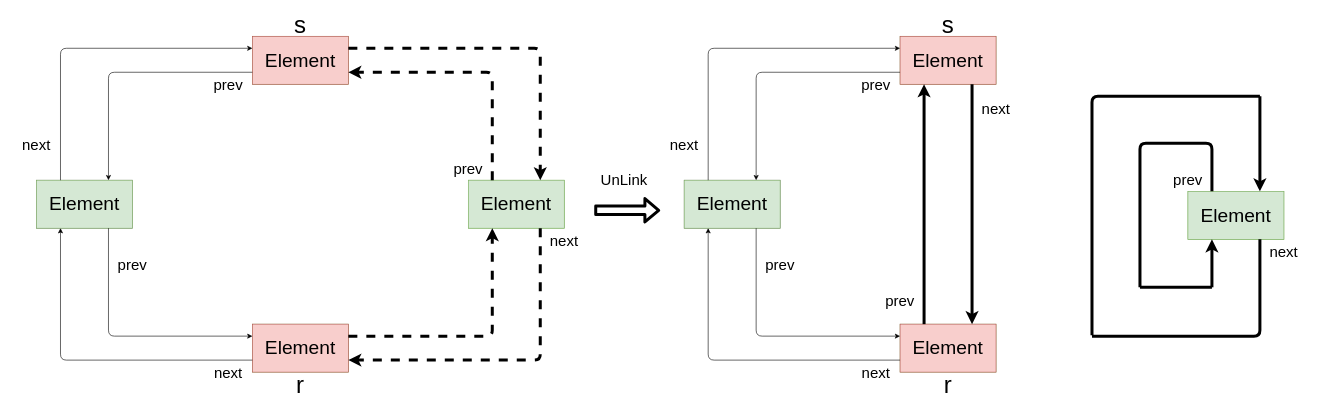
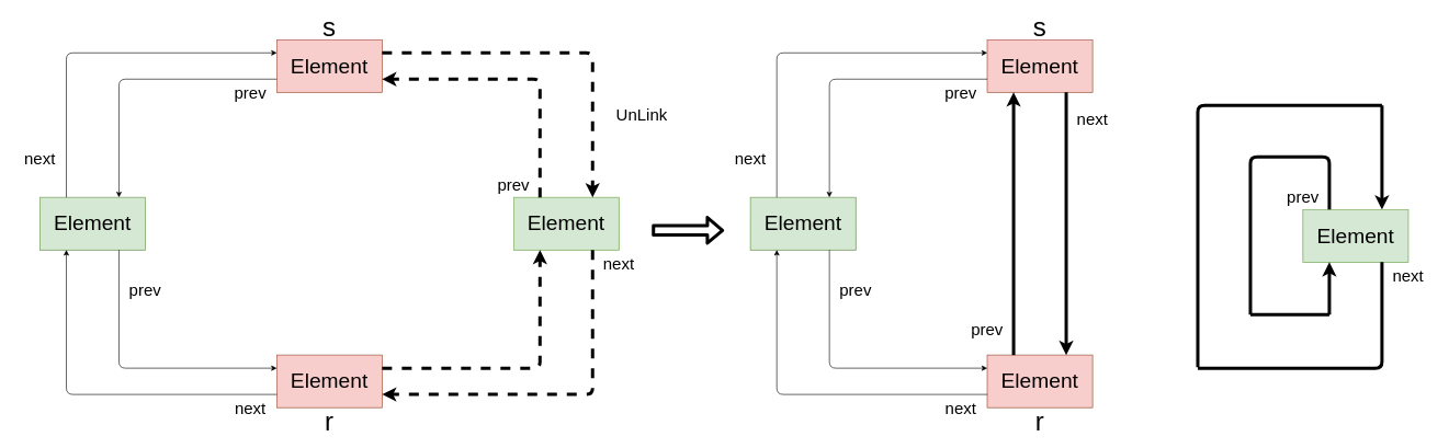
  <mxCell id="0" />
  <mxCell id="1" parent="0" />
  <mxCell id="2" value="" style="rounded=0;whiteSpace=wrap;html=1;fillColor=#f5f5f5;gradientColor=#b3b3b3;strokeColor=#666666;" vertex="1" parent="1"><mxGeometry x="60" y="300" width="160" height="80" as="geometry" /></mxCell>
  <mxCell id="3" value="&lt;font style=&quot;font-size: 32px&quot;&gt;Element&lt;br&gt;&lt;/font&gt;" style="text;html=1;strokeColor=#82b366;fillColor=#d5e8d4;align=center;verticalAlign=middle;whiteSpace=wrap;rounded=0;" vertex="1" parent="1"><mxGeometry x="60" y="300" width="160" height="80" as="geometry" /></mxCell>
  <mxCell id="4" value="" style="rounded=0;whiteSpace=wrap;html=1;fillColor=#d5e8d4;gradientColor=#97d077;strokeColor=#82b366;" vertex="1" parent="1"><mxGeometry x="420" y="60" width="160" height="80" as="geometry" /></mxCell>
  <mxCell id="5" value="&lt;font style=&quot;font-size: 32px&quot;&gt;Element&lt;br&gt;&lt;/font&gt;" style="text;html=1;strokeColor=#b85450;fillColor=#f8cecc;align=center;verticalAlign=middle;whiteSpace=wrap;rounded=0;" vertex="1" parent="1"><mxGeometry x="420" y="60" width="160" height="80" as="geometry" /></mxCell>
  <mxCell id="6" value="" style="rounded=0;whiteSpace=wrap;html=1;fillColor=#d5e8d4;gradientColor=#97d077;strokeColor=#82b366;" vertex="1" parent="1"><mxGeometry x="780" y="300" width="160" height="80" as="geometry" /></mxCell>
  <mxCell id="7" value="&lt;font style=&quot;font-size: 32px&quot;&gt;Element&lt;br&gt;&lt;/font&gt;" style="text;html=1;strokeColor=#82b366;fillColor=#d5e8d4;align=center;verticalAlign=middle;whiteSpace=wrap;rounded=0;" vertex="1" parent="1"><mxGeometry x="780" y="300" width="160" height="80" as="geometry" /></mxCell>
  <mxCell id="8" value="" style="rounded=0;whiteSpace=wrap;html=1;fillColor=#d5e8d4;gradientColor=#97d077;strokeColor=#82b366;" vertex="1" parent="1"><mxGeometry x="420" y="540" width="160" height="80" as="geometry" /></mxCell>
  <mxCell id="9" value="&lt;font style=&quot;font-size: 32px&quot;&gt;Element&lt;br&gt;&lt;/font&gt;" style="text;html=1;strokeColor=#b85450;fillColor=#f8cecc;align=center;verticalAlign=middle;whiteSpace=wrap;rounded=0;" vertex="1" parent="1"><mxGeometry x="420" y="540" width="160" height="80" as="geometry" /></mxCell>
  <mxCell id="10" value="" style="edgeStyle=elbowEdgeStyle;elbow=vertical;endArrow=classic;html=1;entryX=0;entryY=0.25;entryDx=0;entryDy=0;exitX=0.25;exitY=0;exitDx=0;exitDy=0;" edge="1" parent="1" source="3" target="5"><mxGeometry width="50" height="50" relative="1" as="geometry"><mxPoint x="140" y="300" as="sourcePoint" /><mxPoint x="420" y="100" as="targetPoint" /><Array as="points"><mxPoint x="140" y="80" /></Array></mxGeometry></mxCell>
  <mxCell id="11" value="" style="edgeStyle=elbowEdgeStyle;elbow=vertical;endArrow=classic;html=1;entryX=0.75;entryY=0;entryDx=0;entryDy=0;exitX=1;exitY=0.25;exitDx=0;exitDy=0;strokeWidth=5;dashed=1;" edge="1" parent="1" source="5" target="7"><mxGeometry width="50" height="50" relative="1" as="geometry"><mxPoint x="610" y="80" as="sourcePoint" /><mxPoint x="940" y="60" as="targetPoint" /><Array as="points"><mxPoint x="740" y="80" /></Array></mxGeometry></mxCell>
  <mxCell id="12" value="" style="edgeStyle=elbowEdgeStyle;elbow=vertical;endArrow=classic;html=1;exitX=0.75;exitY=1;exitDx=0;exitDy=0;entryX=1;entryY=0.75;entryDx=0;entryDy=0;strokeWidth=5;dashed=1;" edge="1" parent="1" source="7" target="9"><mxGeometry width="50" height="50" relative="1" as="geometry"><mxPoint x="510" y="430" as="sourcePoint" /><mxPoint x="600" y="600" as="targetPoint" /><Array as="points"><mxPoint x="730" y="600" /></Array></mxGeometry></mxCell>
  <mxCell id="13" value="" style="edgeStyle=elbowEdgeStyle;elbow=vertical;endArrow=classic;html=1;entryX=0.25;entryY=1;entryDx=0;entryDy=0;exitX=0;exitY=0.75;exitDx=0;exitDy=0;" edge="1" parent="1" source="9" target="3"><mxGeometry width="50" height="50" relative="1" as="geometry"><mxPoint x="410" y="600" as="sourcePoint" /><mxPoint x="450" y="130" as="targetPoint" /><Array as="points"><mxPoint x="210" y="600" /></Array></mxGeometry></mxCell>
  <mxCell id="14" value="" style="edgeStyle=elbowEdgeStyle;elbow=vertical;endArrow=classic;html=1;entryX=0.75;entryY=0;entryDx=0;entryDy=0;exitX=0;exitY=0.75;exitDx=0;exitDy=0;" edge="1" parent="1" source="5" target="3"><mxGeometry width="50" height="50" relative="1" as="geometry"><mxPoint x="350" y="110" as="sourcePoint" /><mxPoint x="580" y="210" as="targetPoint" /><Array as="points"><mxPoint x="300" y="120" /></Array></mxGeometry></mxCell>
  <mxCell id="15" value="" style="edgeStyle=elbowEdgeStyle;elbow=vertical;endArrow=classic;html=1;exitX=0.25;exitY=0;exitDx=0;exitDy=0;entryX=1;entryY=0.75;entryDx=0;entryDy=0;strokeWidth=5;dashed=1;" edge="1" parent="1" source="7" target="5"><mxGeometry width="50" height="50" relative="1" as="geometry"><mxPoint x="810" y="180" as="sourcePoint" /><mxPoint x="600" y="120" as="targetPoint" /><Array as="points"><mxPoint x="710" y="120" /></Array></mxGeometry></mxCell>
  <mxCell id="16" value="" style="edgeStyle=elbowEdgeStyle;elbow=vertical;endArrow=classic;html=1;exitX=1;exitY=0.25;exitDx=0;exitDy=0;entryX=0.25;entryY=1;entryDx=0;entryDy=0;strokeWidth=5;dashed=1;" edge="1" parent="1" source="9" target="7"><mxGeometry width="50" height="50" relative="1" as="geometry"><mxPoint x="820" y="440" as="sourcePoint" /><mxPoint x="670" y="410" as="targetPoint" /><Array as="points"><mxPoint x="700" y="560" /><mxPoint x="700" y="560" /></Array></mxGeometry></mxCell>
  <mxCell id="17" value="" style="edgeStyle=elbowEdgeStyle;elbow=vertical;endArrow=classic;html=1;entryX=0;entryY=0.25;entryDx=0;entryDy=0;exitX=0.75;exitY=1;exitDx=0;exitDy=0;" edge="1" parent="1" source="3" target="9"><mxGeometry width="50" height="50" relative="1" as="geometry"><mxPoint x="610" y="370" as="sourcePoint" /><mxPoint x="370" y="550" as="targetPoint" /><Array as="points"><mxPoint x="270" y="560" /></Array></mxGeometry></mxCell>
  <mxCell id="18" value="&lt;span style=&quot;font-size: 25px&quot;&gt;next&lt;br&gt;&lt;/span&gt;" style="text;html=1;strokeColor=none;fillColor=none;align=center;verticalAlign=middle;whiteSpace=wrap;rounded=0;" vertex="1" parent="1"><mxGeometry x="20" y="220" width="80" height="40" as="geometry" /></mxCell>
  <mxCell id="19" value="&lt;span style=&quot;font-size: 25px&quot;&gt;next&lt;br&gt;&lt;/span&gt;" style="text;html=1;strokeColor=none;fillColor=none;align=center;verticalAlign=middle;whiteSpace=wrap;rounded=0;" vertex="1" parent="1"><mxGeometry x="900" y="380" width="80" height="40" as="geometry" /></mxCell>
  <mxCell id="20" value="&lt;span style=&quot;font-size: 25px&quot;&gt;prev&lt;br&gt;&lt;/span&gt;" style="text;html=1;strokeColor=none;fillColor=none;align=center;verticalAlign=middle;whiteSpace=wrap;rounded=0;" vertex="1" parent="1"><mxGeometry x="180" y="420" width="80" height="40" as="geometry" /></mxCell>
  <mxCell id="21" value="&lt;span style=&quot;font-size: 25px&quot;&gt;prev&lt;br&gt;&lt;/span&gt;" style="text;html=1;strokeColor=none;fillColor=none;align=center;verticalAlign=middle;whiteSpace=wrap;rounded=0;" vertex="1" parent="1"><mxGeometry x="740" y="260" width="80" height="40" as="geometry" /></mxCell>
  <mxCell id="22" value="&lt;span style=&quot;font-size: 25px&quot;&gt;prev&lt;br&gt;&lt;/span&gt;" style="text;html=1;strokeColor=none;fillColor=none;align=center;verticalAlign=middle;whiteSpace=wrap;rounded=0;" vertex="1" parent="1"><mxGeometry x="340" y="120" width="80" height="40" as="geometry" /></mxCell>
  <mxCell id="23" value="&lt;span style=&quot;font-size: 25px&quot;&gt;next&lt;br&gt;&lt;/span&gt;" style="text;html=1;strokeColor=none;fillColor=none;align=center;verticalAlign=middle;whiteSpace=wrap;rounded=0;" vertex="1" parent="1"><mxGeometry x="340" y="600" width="80" height="40" as="geometry" /></mxCell>
  <mxCell id="24" value="&lt;font style=&quot;font-size: 40px&quot;&gt;r&lt;/font&gt;" style="text;html=1;strokeColor=none;fillColor=none;align=center;verticalAlign=middle;whiteSpace=wrap;rounded=0;" vertex="1" parent="1"><mxGeometry x="480" y="620" width="40" height="40" as="geometry" /></mxCell>
  <mxCell id="25" value="&lt;font style=&quot;font-size: 40px&quot;&gt;s&lt;/font&gt;" style="text;html=1;strokeColor=none;fillColor=none;align=center;verticalAlign=middle;whiteSpace=wrap;rounded=0;" vertex="1" parent="1"><mxGeometry x="480" y="20" width="40" height="40" as="geometry" /></mxCell>
  <mxCell id="26" value="" style="rounded=0;whiteSpace=wrap;html=1;fillColor=#f5f5f5;gradientColor=#b3b3b3;strokeColor=#666666;" vertex="1" parent="1"><mxGeometry x="1140" y="300" width="160" height="80" as="geometry" /></mxCell>
  <mxCell id="27" value="&lt;font style=&quot;font-size: 32px&quot;&gt;Element&lt;br&gt;&lt;/font&gt;" style="text;html=1;strokeColor=#82b366;fillColor=#d5e8d4;align=center;verticalAlign=middle;whiteSpace=wrap;rounded=0;" vertex="1" parent="1"><mxGeometry x="1140" y="300" width="160" height="80" as="geometry" /></mxCell>
  <mxCell id="28" value="" style="rounded=0;whiteSpace=wrap;html=1;fillColor=#d5e8d4;gradientColor=#97d077;strokeColor=#82b366;" vertex="1" parent="1"><mxGeometry y="60" width="160" height="80" as="geometry" x="1500" /></mxCell>
  <mxCell id="29" value="&lt;font style=&quot;font-size: 32px&quot;&gt;Element&lt;br&gt;&lt;/font&gt;" style="text;html=1;strokeColor=#b85450;fillColor=#f8cecc;align=center;verticalAlign=middle;whiteSpace=wrap;rounded=0;" vertex="1" parent="1"><mxGeometry y="60" width="160" height="80" as="geometry" x="1500" /></mxCell>
  <mxCell id="30" value="" style="rounded=0;whiteSpace=wrap;html=1;fillColor=#d5e8d4;gradientColor=#97d077;strokeColor=#82b366;" vertex="1" parent="1"><mxGeometry x="1980" y="318.57" width="160" height="80" as="geometry" /></mxCell>
  <mxCell id="31" value="&lt;font style=&quot;font-size: 32px&quot;&gt;Element&lt;br&gt;&lt;/font&gt;" style="text;html=1;strokeColor=#82b366;fillColor=#d5e8d4;align=center;verticalAlign=middle;whiteSpace=wrap;rounded=0;" vertex="1" parent="1"><mxGeometry x="1980" y="318.57" width="160" height="80" as="geometry" /></mxCell>
  <mxCell id="32" value="" style="rounded=0;whiteSpace=wrap;html=1;fillColor=#d5e8d4;gradientColor=#97d077;strokeColor=#82b366;" vertex="1" parent="1"><mxGeometry y="540" width="160" height="80" as="geometry" x="1500" /></mxCell>
  <mxCell id="33" value="&lt;font style=&quot;font-size: 32px&quot;&gt;Element&lt;br&gt;&lt;/font&gt;" style="text;html=1;strokeColor=#b85450;fillColor=#f8cecc;align=center;verticalAlign=middle;whiteSpace=wrap;rounded=0;" vertex="1" parent="1"><mxGeometry y="540" width="160" height="80" as="geometry" x="1500" /></mxCell>
  <mxCell id="34" value="" style="edgeStyle=elbowEdgeStyle;elbow=vertical;endArrow=classic;html=1;entryX=0;entryY=0.25;entryDx=0;entryDy=0;exitX=0.25;exitY=0;exitDx=0;exitDy=0;" edge="1" parent="1" source="27" target="29"><mxGeometry width="50" height="50" relative="1" as="geometry"><mxPoint x="1220" y="300" as="sourcePoint" /><mxPoint y="100" as="targetPoint" x="1500" /><Array as="points"><mxPoint x="1220" y="80" /></Array></mxGeometry></mxCell>
  <mxCell id="35" value="" style="edgeStyle=elbowEdgeStyle;elbow=vertical;endArrow=classic;html=1;entryX=0.25;entryY=1;entryDx=0;entryDy=0;exitX=0;exitY=0.75;exitDx=0;exitDy=0;" edge="1" parent="1" source="33" target="27"><mxGeometry width="50" height="50" relative="1" as="geometry"><mxPoint x="1490" y="600" as="sourcePoint" /><mxPoint x="1530" y="130" as="targetPoint" /><Array as="points"><mxPoint x="1290" y="600" /></Array></mxGeometry></mxCell>
  <mxCell id="36" value="" style="edgeStyle=elbowEdgeStyle;elbow=vertical;endArrow=classic;html=1;entryX=0.75;entryY=0;entryDx=0;entryDy=0;exitX=0;exitY=0.75;exitDx=0;exitDy=0;" edge="1" parent="1" source="29" target="27"><mxGeometry width="50" height="50" relative="1" as="geometry"><mxPoint x="1430" y="110" as="sourcePoint" /><mxPoint x="1660" y="210" as="targetPoint" /><Array as="points"><mxPoint x="1380" y="120" /></Array></mxGeometry></mxCell>
  <mxCell id="37" value="" style="edgeStyle=elbowEdgeStyle;elbow=vertical;endArrow=classic;html=1;entryX=0;entryY=0.25;entryDx=0;entryDy=0;exitX=0.75;exitY=1;exitDx=0;exitDy=0;" edge="1" parent="1" source="27" target="33"><mxGeometry width="50" height="50" relative="1" as="geometry"><mxPoint x="1690" y="370" as="sourcePoint" /><mxPoint x="1450" y="550" as="targetPoint" /><Array as="points"><mxPoint x="1350" y="560" /></Array></mxGeometry></mxCell>
  <mxCell id="38" value="&lt;span style=&quot;font-size: 25px&quot;&gt;next&lt;br&gt;&lt;/span&gt;" style="text;html=1;strokeColor=none;fillColor=none;align=center;verticalAlign=middle;whiteSpace=wrap;rounded=0;" vertex="1" parent="1"><mxGeometry x="1100" y="220" width="80" height="40" as="geometry" /></mxCell>
  <mxCell id="39" value="&lt;span style=&quot;font-size: 25px&quot;&gt;next&lt;br&gt;&lt;/span&gt;" style="text;html=1;strokeColor=none;fillColor=none;align=center;verticalAlign=middle;whiteSpace=wrap;rounded=0;" vertex="1" parent="1"><mxGeometry x="1620" y="160" width="80" height="40" as="geometry" /></mxCell>
  <mxCell id="40" value="&lt;span style=&quot;font-size: 25px&quot;&gt;next&lt;br&gt;&lt;/span&gt;" style="text;html=1;strokeColor=none;fillColor=none;align=center;verticalAlign=middle;whiteSpace=wrap;rounded=0;" vertex="1" parent="1"><mxGeometry x="2100" y="398.57" width="80" height="40" as="geometry" /></mxCell>
  <mxCell id="41" value="&lt;span style=&quot;font-size: 25px&quot;&gt;prev&lt;br&gt;&lt;/span&gt;" style="text;html=1;strokeColor=none;fillColor=none;align=center;verticalAlign=middle;whiteSpace=wrap;rounded=0;" vertex="1" parent="1"><mxGeometry x="1260" y="420" width="80" height="40" as="geometry" /></mxCell>
  <mxCell id="42" value="&lt;span style=&quot;font-size: 25px&quot;&gt;prev&lt;br&gt;&lt;/span&gt;" style="text;html=1;strokeColor=none;fillColor=none;align=center;verticalAlign=middle;whiteSpace=wrap;rounded=0;" vertex="1" parent="1"><mxGeometry x="1460" y="480" width="80" height="40" as="geometry" /></mxCell>
  <mxCell id="43" value="&lt;span style=&quot;font-size: 25px&quot;&gt;prev&lt;br&gt;&lt;/span&gt;" style="text;html=1;strokeColor=none;fillColor=none;align=center;verticalAlign=middle;whiteSpace=wrap;rounded=0;" vertex="1" parent="1"><mxGeometry x="1940" y="278.57" width="80" height="40" as="geometry" /></mxCell>
  <mxCell id="44" value="&lt;span style=&quot;font-size: 25px&quot;&gt;prev&lt;br&gt;&lt;/span&gt;" style="text;html=1;strokeColor=none;fillColor=none;align=center;verticalAlign=middle;whiteSpace=wrap;rounded=0;" vertex="1" parent="1"><mxGeometry x="1420" y="120" width="80" height="40" as="geometry" /></mxCell>
  <mxCell id="45" value="&lt;span style=&quot;font-size: 25px&quot;&gt;next&lt;br&gt;&lt;/span&gt;" style="text;html=1;strokeColor=none;fillColor=none;align=center;verticalAlign=middle;whiteSpace=wrap;rounded=0;" vertex="1" parent="1"><mxGeometry x="1420" y="600" width="80" height="40" as="geometry" /></mxCell>
  <mxCell id="46" value="&lt;font style=&quot;font-size: 40px&quot;&gt;r&lt;/font&gt;" style="text;html=1;strokeColor=none;fillColor=none;align=center;verticalAlign=middle;whiteSpace=wrap;rounded=0;" vertex="1" parent="1"><mxGeometry x="1560" y="620" width="40" height="40" as="geometry" /></mxCell>
  <mxCell id="47" value="&lt;font style=&quot;font-size: 40px&quot;&gt;s&lt;/font&gt;" style="text;html=1;strokeColor=none;fillColor=none;align=center;verticalAlign=middle;whiteSpace=wrap;rounded=0;" vertex="1" parent="1"><mxGeometry x="1560" y="20" width="40" height="40" as="geometry" /></mxCell>
  <mxCell id="48" value="" style="endArrow=classic;html=1;strokeWidth=5;entryX=0.25;entryY=1;entryDx=0;entryDy=0;exitX=0.25;exitY=0;exitDx=0;exitDy=0;" edge="1" parent="1" source="33" target="29"><mxGeometry width="50" height="50" relative="1" as="geometry"><mxPoint x="1820" y="410" as="sourcePoint" /><mxPoint x="1870" as="targetPoint" y="360" /></mxGeometry></mxCell>
  <mxCell id="49" value="" style="endArrow=classic;html=1;strokeWidth=5;exitX=0.75;exitY=1;exitDx=0;exitDy=0;entryX=0.75;entryY=0;entryDx=0;entryDy=0;" edge="1" parent="1" source="29" target="33"><mxGeometry width="50" height="50" relative="1" as="geometry"><mxPoint x="1820" y="410" as="sourcePoint" /><mxPoint x="1870" as="targetPoint" y="360" /></mxGeometry></mxCell>
  <mxCell id="50" value="" style="endArrow=none;html=1;strokeWidth=5;exitX=0.25;exitY=0;exitDx=0;exitDy=0;" edge="1" parent="1" source="31"><mxGeometry width="50" height="50" relative="1" as="geometry"><mxPoint x="2020" y="238.57" as="sourcePoint" /><mxPoint x="1900" y="478.57" as="targetPoint" /><Array as="points"><mxPoint x="2020" y="238.57" /><mxPoint x="1900" y="238.57" /></Array></mxGeometry></mxCell>
  <mxCell id="51" value="" style="endArrow=none;html=1;strokeWidth=5;" edge="1" parent="1"><mxGeometry width="50" height="50" relative="1" as="geometry"><mxPoint x="1900" y="478.57" as="sourcePoint" /><mxPoint x="2020" y="478.57" as="targetPoint" /><Array as="points"><mxPoint x="1950" y="478.57" /></Array></mxGeometry></mxCell>
  <mxCell id="52" value="" style="endArrow=classic;html=1;strokeWidth=5;entryX=0.25;entryY=1;entryDx=0;entryDy=0;" edge="1" parent="1" target="31"><mxGeometry width="50" height="50" relative="1" as="geometry"><mxPoint x="2020" y="478.57" as="sourcePoint" /><mxPoint x="2000" y="408.57" as="targetPoint" /></mxGeometry></mxCell>
  <mxCell id="53" value="" style="endArrow=none;html=1;strokeWidth=5;" edge="1" parent="1"><mxGeometry width="50" height="50" relative="1" as="geometry"><mxPoint x="2100" y="160" as="sourcePoint" /><mxPoint x="1820" y="558.57" as="targetPoint" /><Array as="points"><mxPoint x="2100" y="160" /><mxPoint x="1820" y="160" /><mxPoint x="1820" y="318.57" /></Array></mxGeometry></mxCell>
  <mxCell id="54" value="" style="endArrow=none;html=1;strokeWidth=5;exitX=0.75;exitY=1;exitDx=0;exitDy=0;" edge="1" parent="1" source="31"><mxGeometry width="50" height="50" relative="1" as="geometry"><mxPoint x="2100" y="478.57" as="sourcePoint" /><mxPoint x="1820" y="560" as="targetPoint" /><Array as="points"><mxPoint x="2100" y="560" /></Array></mxGeometry></mxCell>
  <mxCell id="55" value="" style="shape=flexArrow;endArrow=classic;html=1;strokeWidth=5;" edge="1" parent="1"><mxGeometry width="50" height="50" relative="1" as="geometry"><mxPoint x="990" y="350" as="sourcePoint" /><mxPoint x="1100" y="350.18" as="targetPoint" /></mxGeometry></mxCell>
  <mxCell id="56" value="" style="endArrow=classic;html=1;strokeWidth=5;entryX=0.75;entryY=0;entryDx=0;entryDy=0;" edge="1" parent="1" target="31"><mxGeometry width="50" height="50" relative="1" as="geometry"><mxPoint x="2100" y="160" as="sourcePoint" /><mxPoint x="1510" y="410" as="targetPoint" /></mxGeometry></mxCell>
- <mxCell id="57" value="&lt;span style=&quot;font-size: 25px&quot;&gt;UnLink&lt;br&gt;&lt;/span&gt;" style="text;html=1;strokeColor=none;fillColor=none;align=center;verticalAlign=middle;whiteSpace=wrap;rounded=0;" vertex="1" parent="1"><mxGeometry x="1000" y="278.57" width="80" height="40" as="geometry" /></mxCell>
+ <mxCell id="57" value="&lt;span style=&quot;font-size: 25px&quot;&gt;UnLink&lt;br&gt;&lt;/span&gt;" style="text;html=1;strokeColor=none;fillColor=none;align=center;verticalAlign=middle;whiteSpace=wrap;rounded=0;" vertex="1" parent="1"><mxGeometry x="935" y="153.57" width="80" height="40" as="geometry" /></mxCell>
